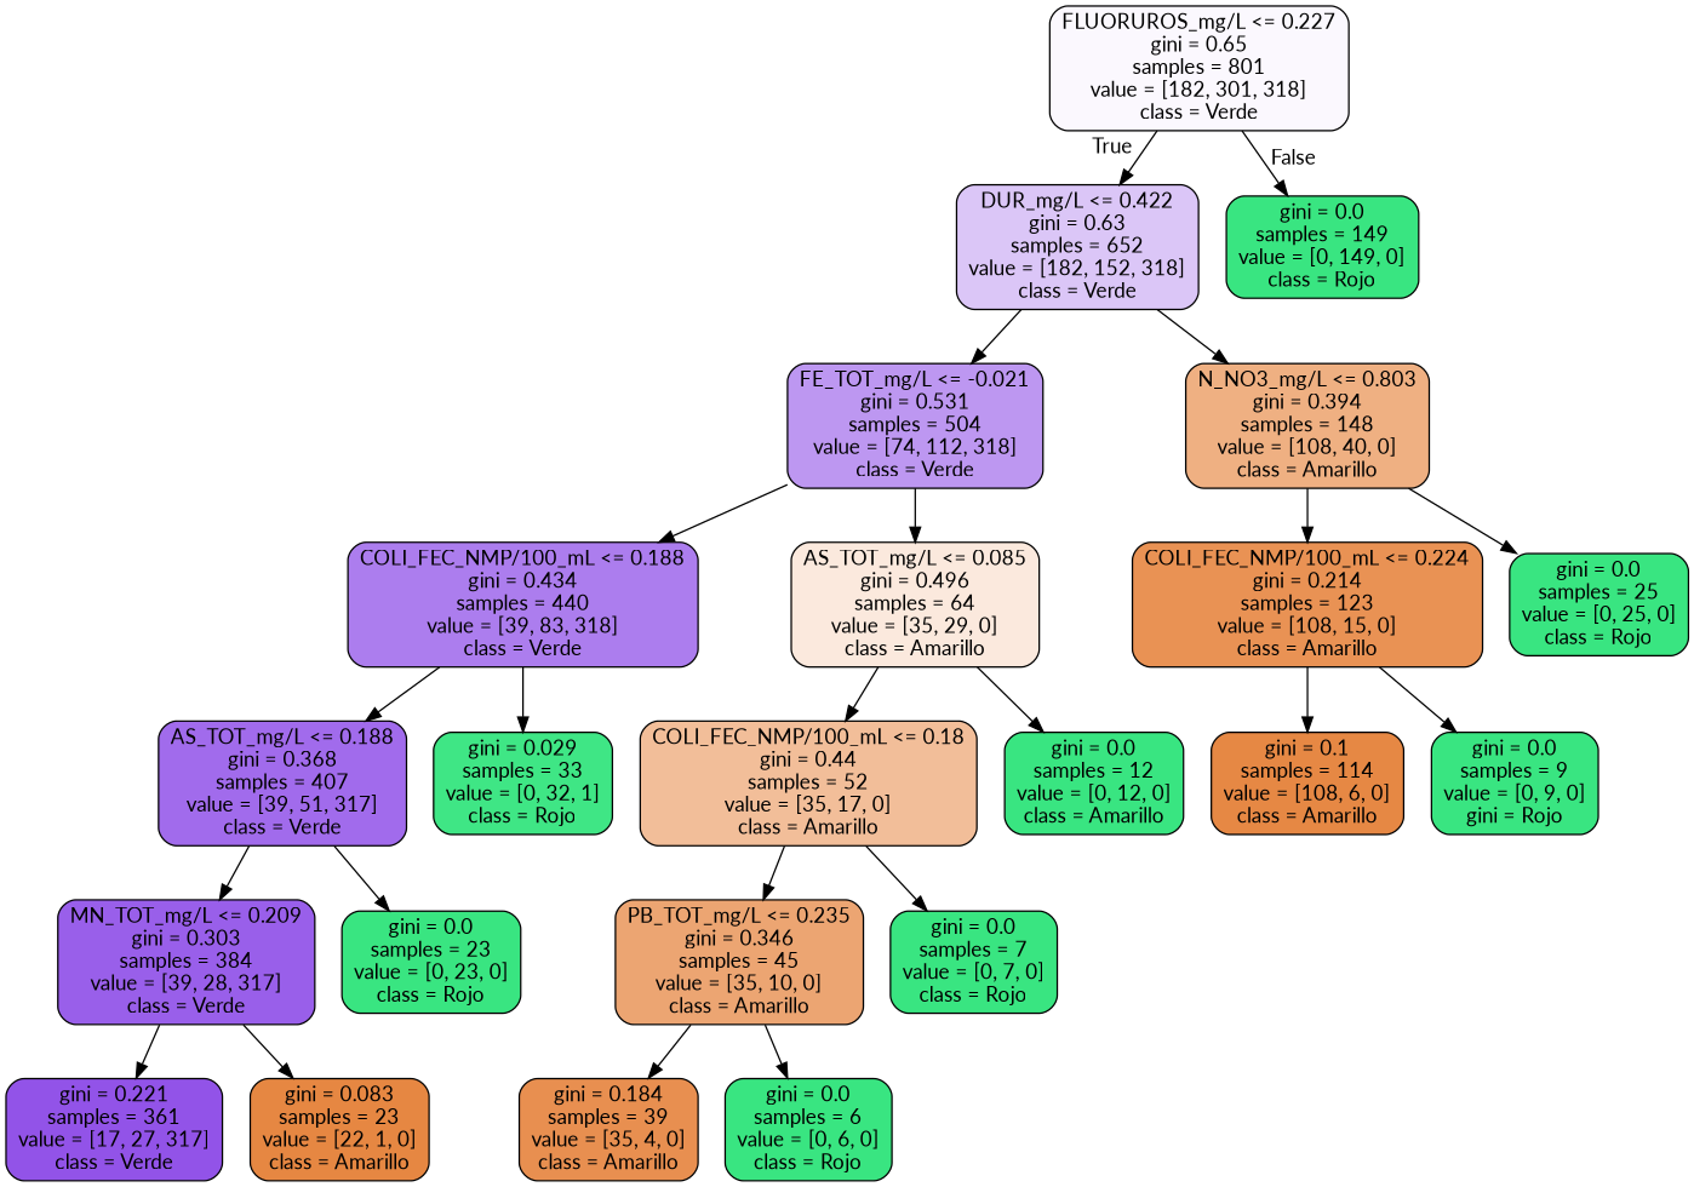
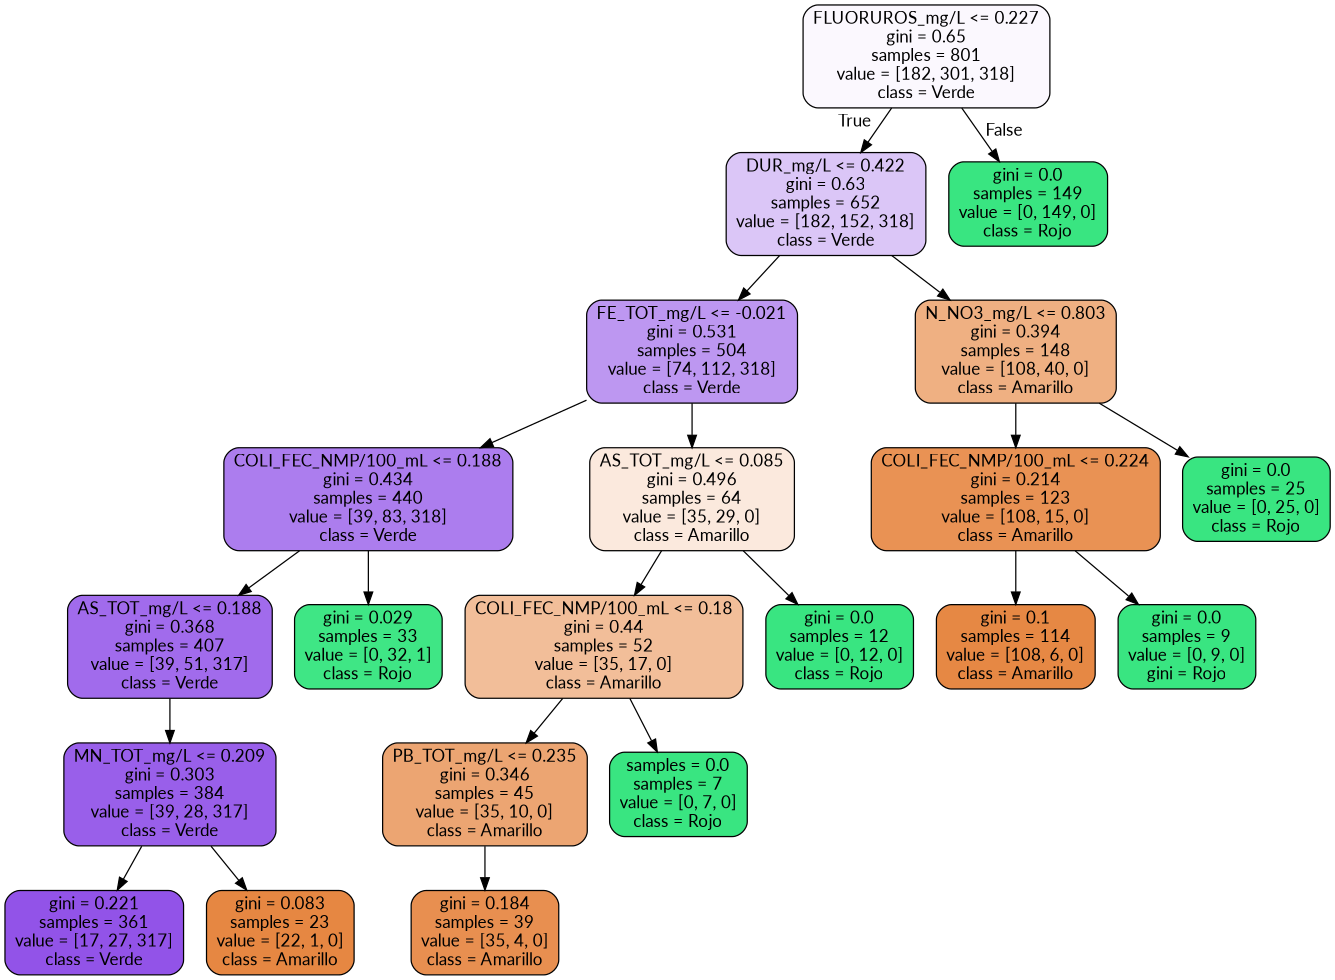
  digraph {
    fontname=Lato
    node [color=black fillcolor="#39e581" fontname=Lato shape=box style="filled, rounded"]
    edge [fontname=Lato]
    n1 [fillcolor="#fbf8fe" label="FLUORUROS_mg/L <= 0.227\ngini = 0.65\nsamples = 801\nvalue = [182, 301, 318]\nclass = Verde"]
    n2 [fillcolor="#dbc6f7" label="DUR_mg/L <= 0.422\ngini = 0.63\nsamples = 652\nvalue = [182, 152, 318]\nclass = Verde"]
    n3 [label="gini = 0.0\nsamples = 149\nvalue = [0, 149, 0]\nclass = Rojo"]
    n4 [fillcolor="#bd97f1" label="FE_TOT_mg/L <= -0.021\ngini = 0.531\nsamples = 504\nvalue = [74, 112, 318]\nclass = Verde"]
    n5 [fillcolor="#efb082" label="N_NO3_mg/L <= 0.803\ngini = 0.394\nsamples = 148\nvalue = [108, 40, 0]\nclass = Amarillo"]
    n6 [fillcolor="#ac7dee" label="COLI_FEC_NMP/100_mL <= 0.188\ngini = 0.434\nsamples = 440\nvalue = [39, 83, 318]\nclass = Verde"]
    n7 [fillcolor="#fbe9dd" label="AS_TOT_mg/L <= 0.085\ngini = 0.496\nsamples = 64\nvalue = [35, 29, 0]\nclass = Amarillo"]
    n8 [fillcolor="#e99254" label="COLI_FEC_NMP/100_mL <= 0.224\ngini = 0.214\nsamples = 123\nvalue = [108, 15, 0]\nclass = Amarillo"]
    n9 [label="gini = 0.0\nsamples = 25\nvalue = [0, 25, 0]\nclass = Rojo"]
    n10 [fillcolor="#a16bec" label="AS_TOT_mg/L <= 0.188\ngini = 0.368\nsamples = 407\nvalue = [39, 51, 317]\nclass = Verde"]
    n11 [fillcolor="#3fe685" label="gini = 0.029\nsamples = 33\nvalue = [0, 32, 1]\nclass = Rojo"]
    n12 [fillcolor="#f2be99" label="COLI_FEC_NMP/100_mL <= 0.18\ngini = 0.44\nsamples = 52\nvalue = [35, 17, 0]\nclass = Amarillo"]
-   n13 [label="gini = 0.0\nsamples = 12\nvalue = [0, 12, 0]\nclass = Amarillo"]
+   n13 [label="gini = 0.0\nsamples = 12\nvalue = [0, 12, 0]\nclass = Rojo"]
    n14 [fillcolor="#995fea" label="MN_TOT_mg/L <= 0.209\ngini = 0.303\nsamples = 384\nvalue = [39, 28, 317]\nclass = Verde"]
-   n15 [label="gini = 0.0\nsamples = 23\nvalue = [0, 23, 0]\nclass = Rojo"]
    n16 [fillcolor="#9253e8" label="gini = 0.221\nsamples = 361\nvalue = [17, 27, 317]\nclass = Verde"]
    n17 [fillcolor="#e68742" label="gini = 0.083\nsamples = 23\nvalue = [22, 1, 0]\nclass = Amarillo"]
    n18 [fillcolor="#eca572" label="PB_TOT_mg/L <= 0.235\ngini = 0.346\nsamples = 45\nvalue = [35, 10, 0]\nclass = Amarillo"]
-   n19 [label="gini = 0.0\nsamples = 7\nvalue = [0, 7, 0]\nclass = Rojo"]
+   n19 [label="samples = 0.0\nsamples = 7\nvalue = [0, 7, 0]\nclass = Rojo"]
    n20 [fillcolor="#e88f50" label="gini = 0.184\nsamples = 39\nvalue = [35, 4, 0]\nclass = Amarillo"]
-   n21 [label="gini = 0.0\nsamples = 6\nvalue = [0, 6, 0]\nclass = Rojo"]
    n22 [fillcolor="#e68844" label="gini = 0.1\nsamples = 114\nvalue = [108, 6, 0]\nclass = Amarillo"]
    n23 [label="gini = 0.0\nsamples = 9\nvalue = [0, 9, 0]\ngini = Rojo"]
    n1 -> n2 [headlabel=True labelangle=45 labeldistance=2.5]
    n1 -> n3 [headlabel=False labelangle=-45 labeldistance=2.5]
    n2 -> n4
    n2 -> n5
    n4 -> n6
    n4 -> n7
    n5 -> n8
    n5 -> n9
    n6 -> n10
    n6 -> n11
    n7 -> n12
    n7 -> n13
    n8 -> n22
    n8 -> n23
    n10 -> n14
-   n10 -> n15
    n12 -> n18
    n12 -> n19
    n14 -> n16
    n14 -> n17
    n18 -> n20
-   n18 -> n21
  }
